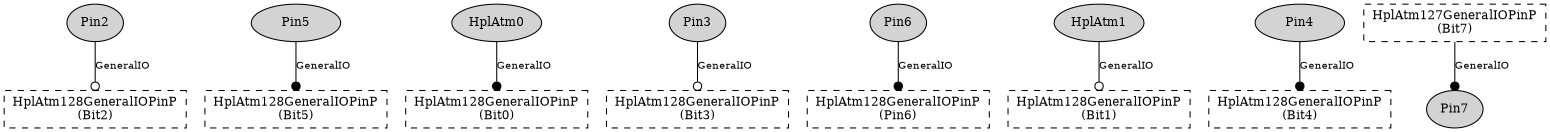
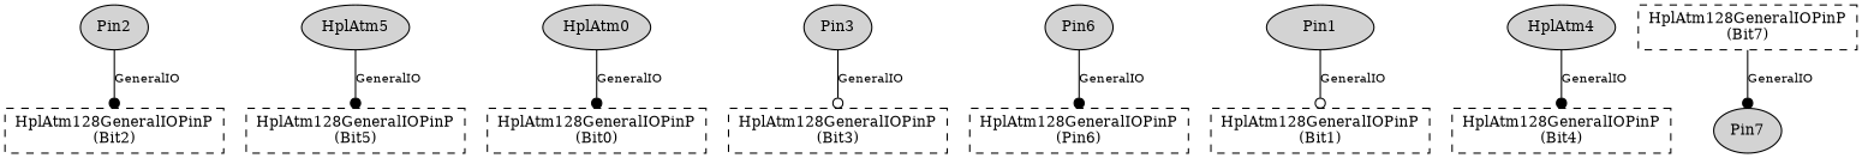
  digraph {
    node [fontsize=12 shape=ellipse style=filled]
    edge [arrowhead=dot fontsize=10]
    n1 [label=Pin2]
    n2 [label="HplAtm128GeneralIOPinP\n(Bit2)" shape=box style=dashed]
-   n3 [label=Pin5]
+   n3 [label=HplAtm5]
    n4 [label="HplAtm128GeneralIOPinP\n(Bit5)" shape=box style=dashed]
    n5 [label=HplAtm0]
    n6 [label="HplAtm128GeneralIOPinP\n(Bit0)" shape=box style=dashed]
    n7 [label=Pin3]
    n8 [label="HplAtm128GeneralIOPinP\n(Bit3)" shape=box style=dashed]
    n9 [label=Pin6]
    n10 [label="HplAtm128GeneralIOPinP\n(Pin6)" shape=box style=dashed]
-   n11 [label=HplAtm1]
+   n11 [label=Pin1]
    n12 [label="HplAtm128GeneralIOPinP\n(Bit1)" shape=box style=dashed]
-   n13 [label=Pin4]
+   n13 [label=HplAtm4]
    n14 [label="HplAtm128GeneralIOPinP\n(Bit4)" shape=box style=dashed]
    n15 [label=Pin7]
-   n16 [label="HplAtm127GeneralIOPinP\n(Bit7)" shape=box style=dashed]
-   n1 -> n2 [arrowhead=odot label=GeneralIO]
+   n16 [label="HplAtm128GeneralIOPinP\n(Bit7)" shape=box style=dashed]
+   n1 -> n2 [label=GeneralIO]
    n3 -> n4 [label=GeneralIO]
    n5 -> n6 [label=GeneralIO]
    n7 -> n8 [arrowhead=odot label=GeneralIO]
    n9 -> n10 [label=GeneralIO]
    n11 -> n12 [arrowhead=odot label=GeneralIO]
    n13 -> n14 [label=GeneralIO]
    n16 -> n15 [label=GeneralIO]
  }
